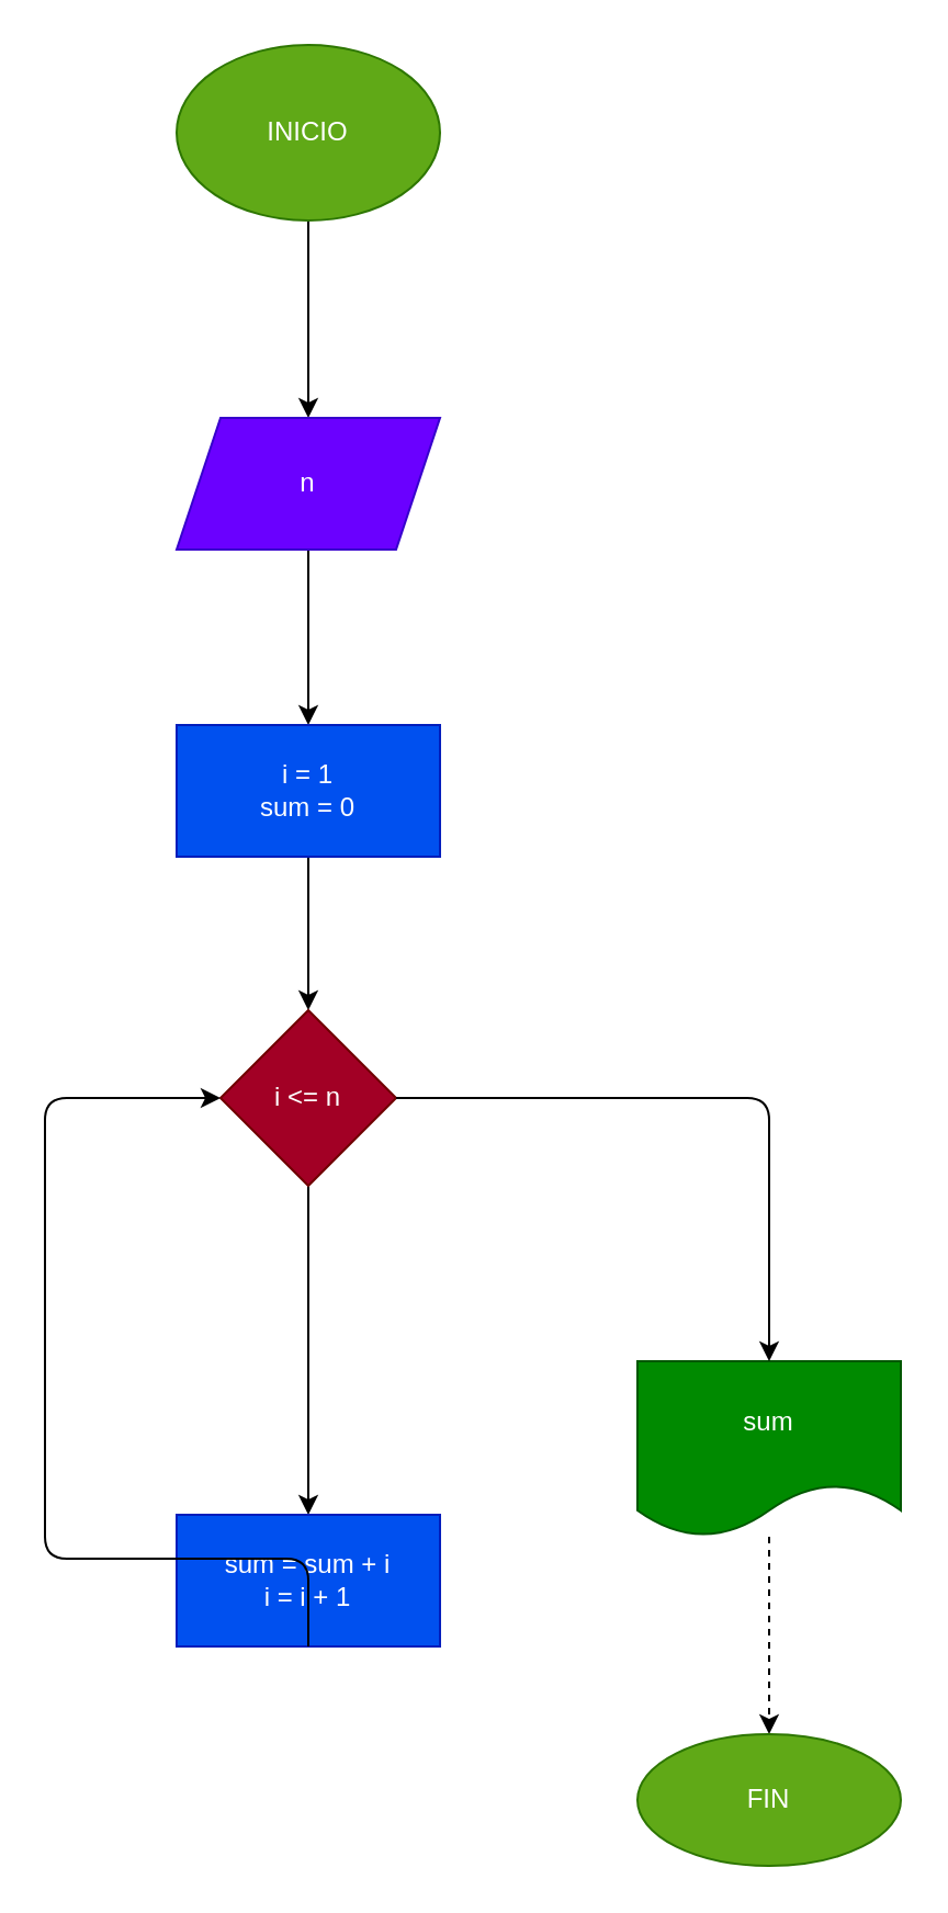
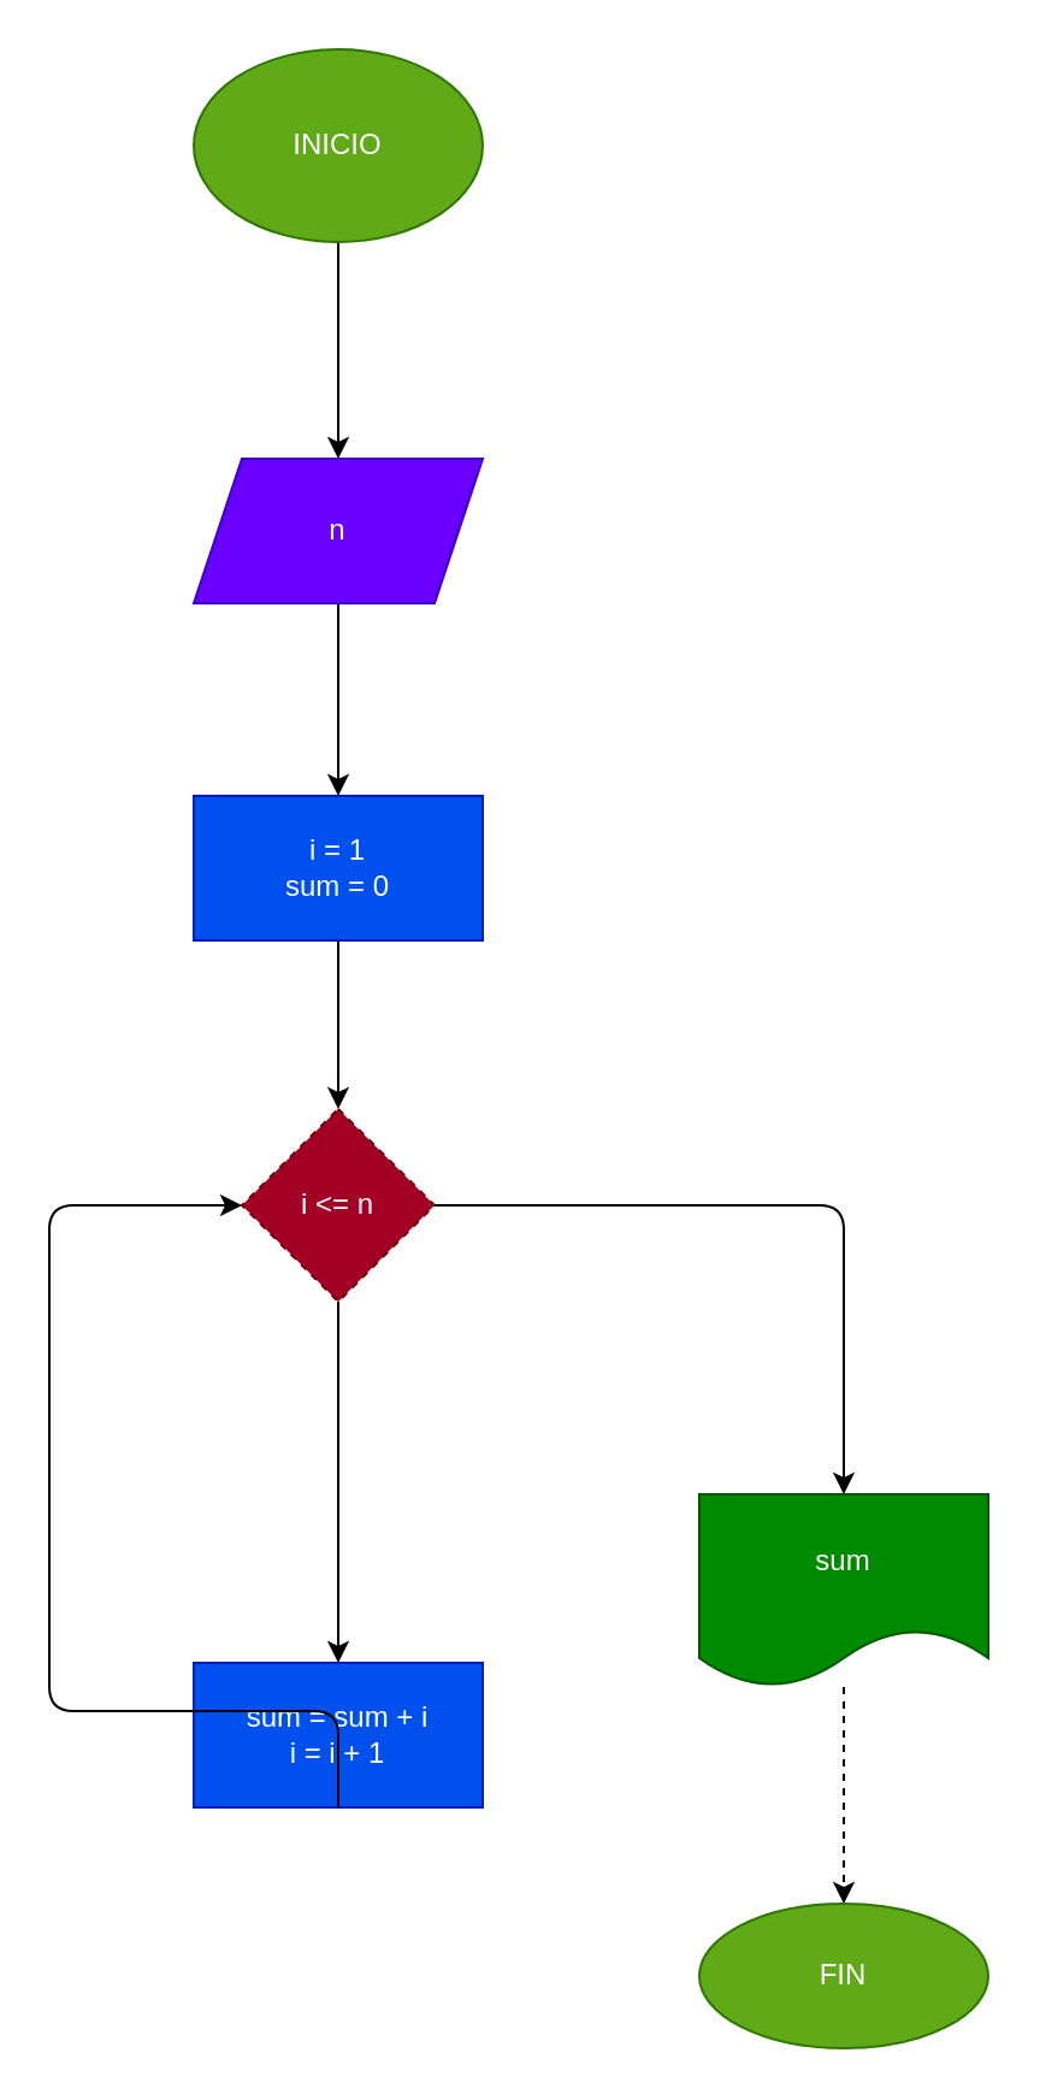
  <mxCell id="0" />
  <mxCell id="1" parent="0" />
  <mxCell id="2" value="" style="edgeStyle=none;html=1;" parent="1" source="3" target="5" edge="1"><mxGeometry relative="1" as="geometry" /></mxCell>
  <mxCell id="3" value="INICIO" style="ellipse;whiteSpace=wrap;html=1;fillColor=#60a917;fontColor=#ffffff;strokeColor=#2D7600;" parent="1" vertex="1"><mxGeometry x="80" y="20" width="120" height="80" as="geometry" /></mxCell>
  <mxCell id="4" value="" style="edgeStyle=none;html=1;" parent="1" source="5" target="7" edge="1"><mxGeometry relative="1" as="geometry" /></mxCell>
  <mxCell id="5" value="n" style="shape=parallelogram;perimeter=parallelogramPerimeter;whiteSpace=wrap;html=1;fixedSize=1;fillColor=#6a00ff;fontColor=#ffffff;strokeColor=#3700CC;" parent="1" vertex="1"><mxGeometry x="80" y="190" width="120" height="60" as="geometry" /></mxCell>
  <mxCell id="6" value="" style="edgeStyle=none;html=1;" parent="1" source="7" target="9" edge="1"><mxGeometry relative="1" as="geometry" /></mxCell>
  <mxCell id="7" value="i = 1&lt;br&gt;sum = 0" style="whiteSpace=wrap;html=1;fillColor=#0050ef;fontColor=#ffffff;strokeColor=#001DBC;" parent="1" vertex="1"><mxGeometry x="80" y="330" width="120" height="60" as="geometry" /></mxCell>
  <mxCell id="8" value="" style="edgeStyle=none;html=1;" parent="1" source="9" target="10" edge="1"><mxGeometry relative="1" as="geometry" /></mxCell>
- <mxCell id="9" value="i &amp;lt;= n" style="rhombus;whiteSpace=wrap;html=1;fillColor=#a20025;fontColor=#ffffff;strokeColor=#6F0000;" parent="1" vertex="1"><mxGeometry x="100" y="460" width="80" height="80" as="geometry" /></mxCell>
+ <mxCell id="9" value="i &amp;lt;= n" style="rhombus;whiteSpace=wrap;html=1;fillColor=#a20025;fontColor=#ffffff;strokeColor=#6F0000;dashed=1;" parent="1" vertex="1"><mxGeometry x="100" y="460" width="80" height="80" as="geometry" /></mxCell>
  <mxCell id="10" value="sum = sum + i&lt;br&gt;i = i + 1" style="whiteSpace=wrap;html=1;fillColor=#0050ef;fontColor=#ffffff;strokeColor=#001DBC;" parent="1" vertex="1"><mxGeometry x="80" y="690" width="120" height="60" as="geometry" /></mxCell>
  <mxCell id="11" value="" style="endArrow=classic;html=1;edgeStyle=orthogonalEdgeStyle;exitX=0.5;exitY=1;exitDx=0;exitDy=0;entryX=0;entryY=0.5;entryDx=0;entryDy=0;" parent="1" source="10" target="9" edge="1"><mxGeometry width="50" height="50" relative="1" as="geometry"><mxPoint x="110" y="600" as="sourcePoint" /><mxPoint x="160" y="550" as="targetPoint" /><Array as="points"><mxPoint x="140" y="710" /><mxPoint x="20" y="710" /><mxPoint x="20" y="500" /></Array></mxGeometry></mxCell>
  <mxCell id="12" value="" style="edgeStyle=orthogonalEdgeStyle;html=1;dashed=1;" parent="1" source="13" target="14" edge="1"><mxGeometry relative="1" as="geometry" /></mxCell>
  <mxCell id="13" value="sum" style="shape=document;whiteSpace=wrap;html=1;boundedLbl=1;fillColor=#008a00;fontColor=#ffffff;strokeColor=#005700;" parent="1" vertex="1"><mxGeometry x="290" y="620" width="120" height="80" as="geometry" /></mxCell>
  <mxCell id="14" value="FIN" style="ellipse;whiteSpace=wrap;html=1;fillColor=#60a917;fontColor=#ffffff;strokeColor=#2D7600;" parent="1" vertex="1"><mxGeometry x="290" y="790" width="120" height="60" as="geometry" /></mxCell>
  <mxCell id="15" value="" style="endArrow=classic;html=1;edgeStyle=orthogonalEdgeStyle;exitX=1;exitY=0.5;exitDx=0;exitDy=0;" parent="1" source="9" target="13" edge="1"><mxGeometry width="50" height="50" relative="1" as="geometry"><mxPoint x="240" y="710" as="sourcePoint" /><mxPoint x="290" y="660" as="targetPoint" /></mxGeometry></mxCell>
